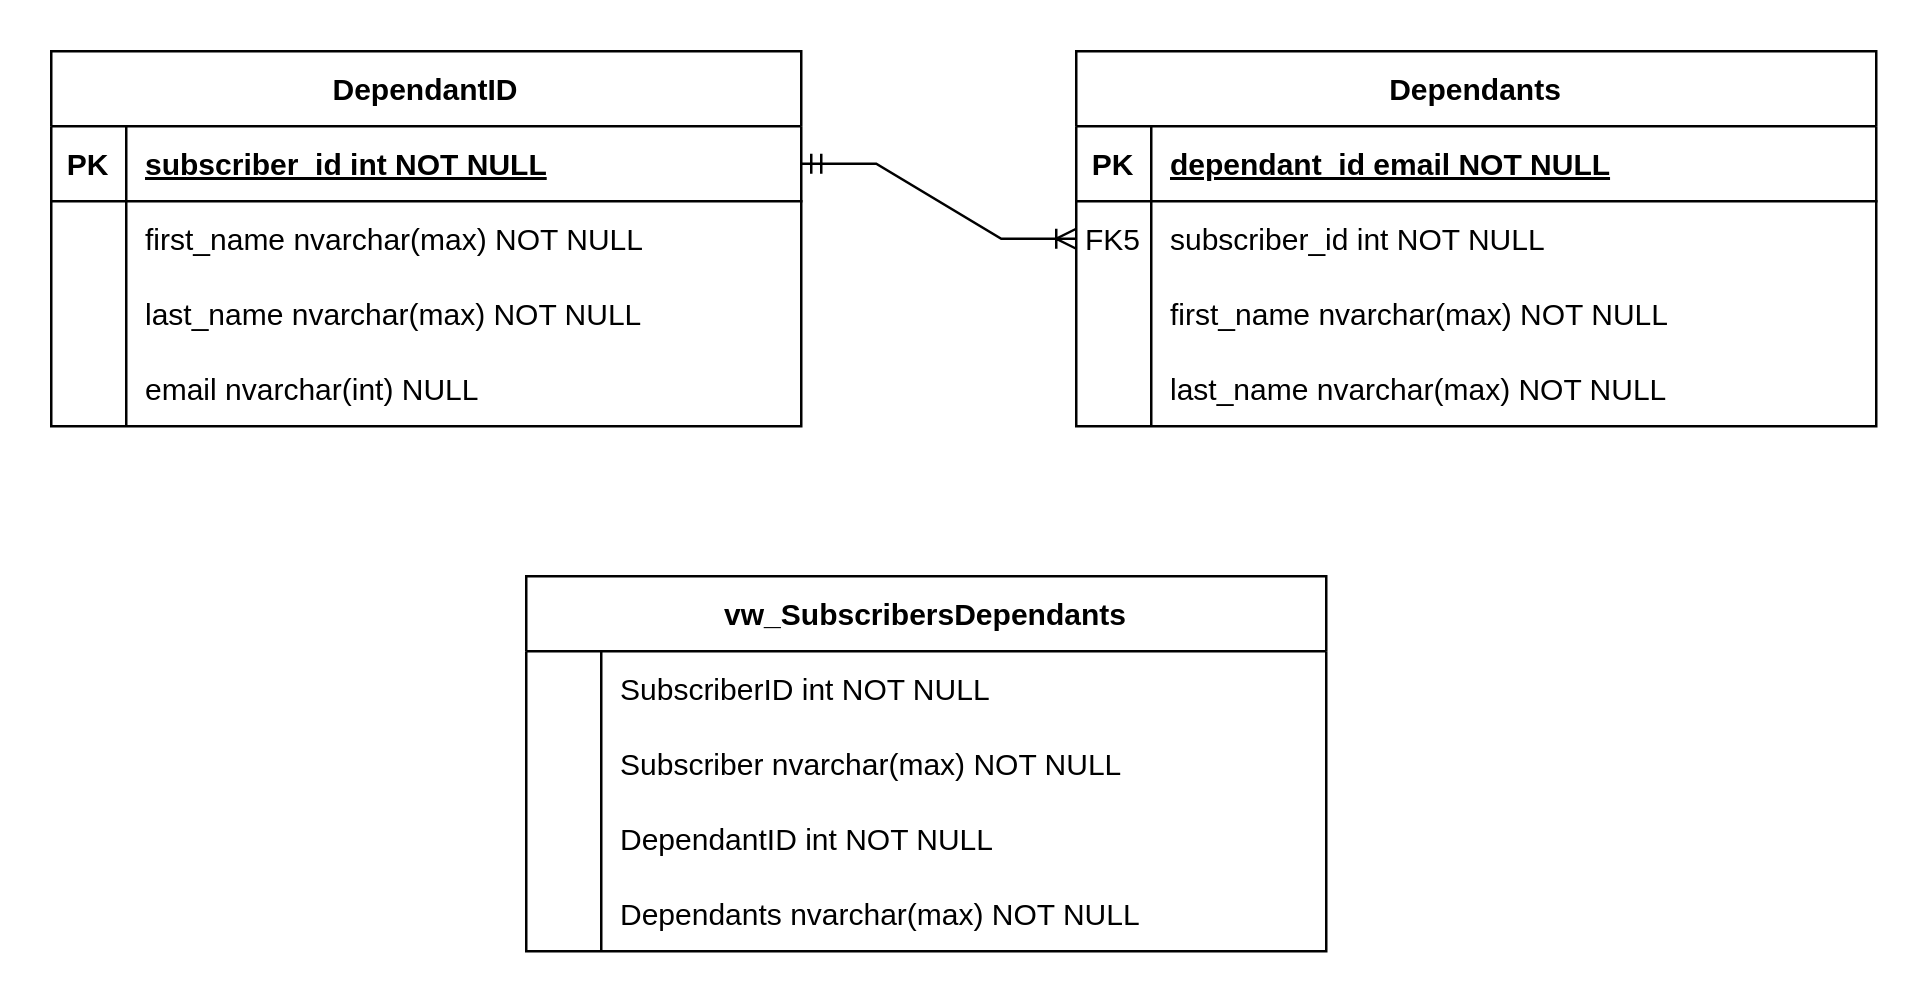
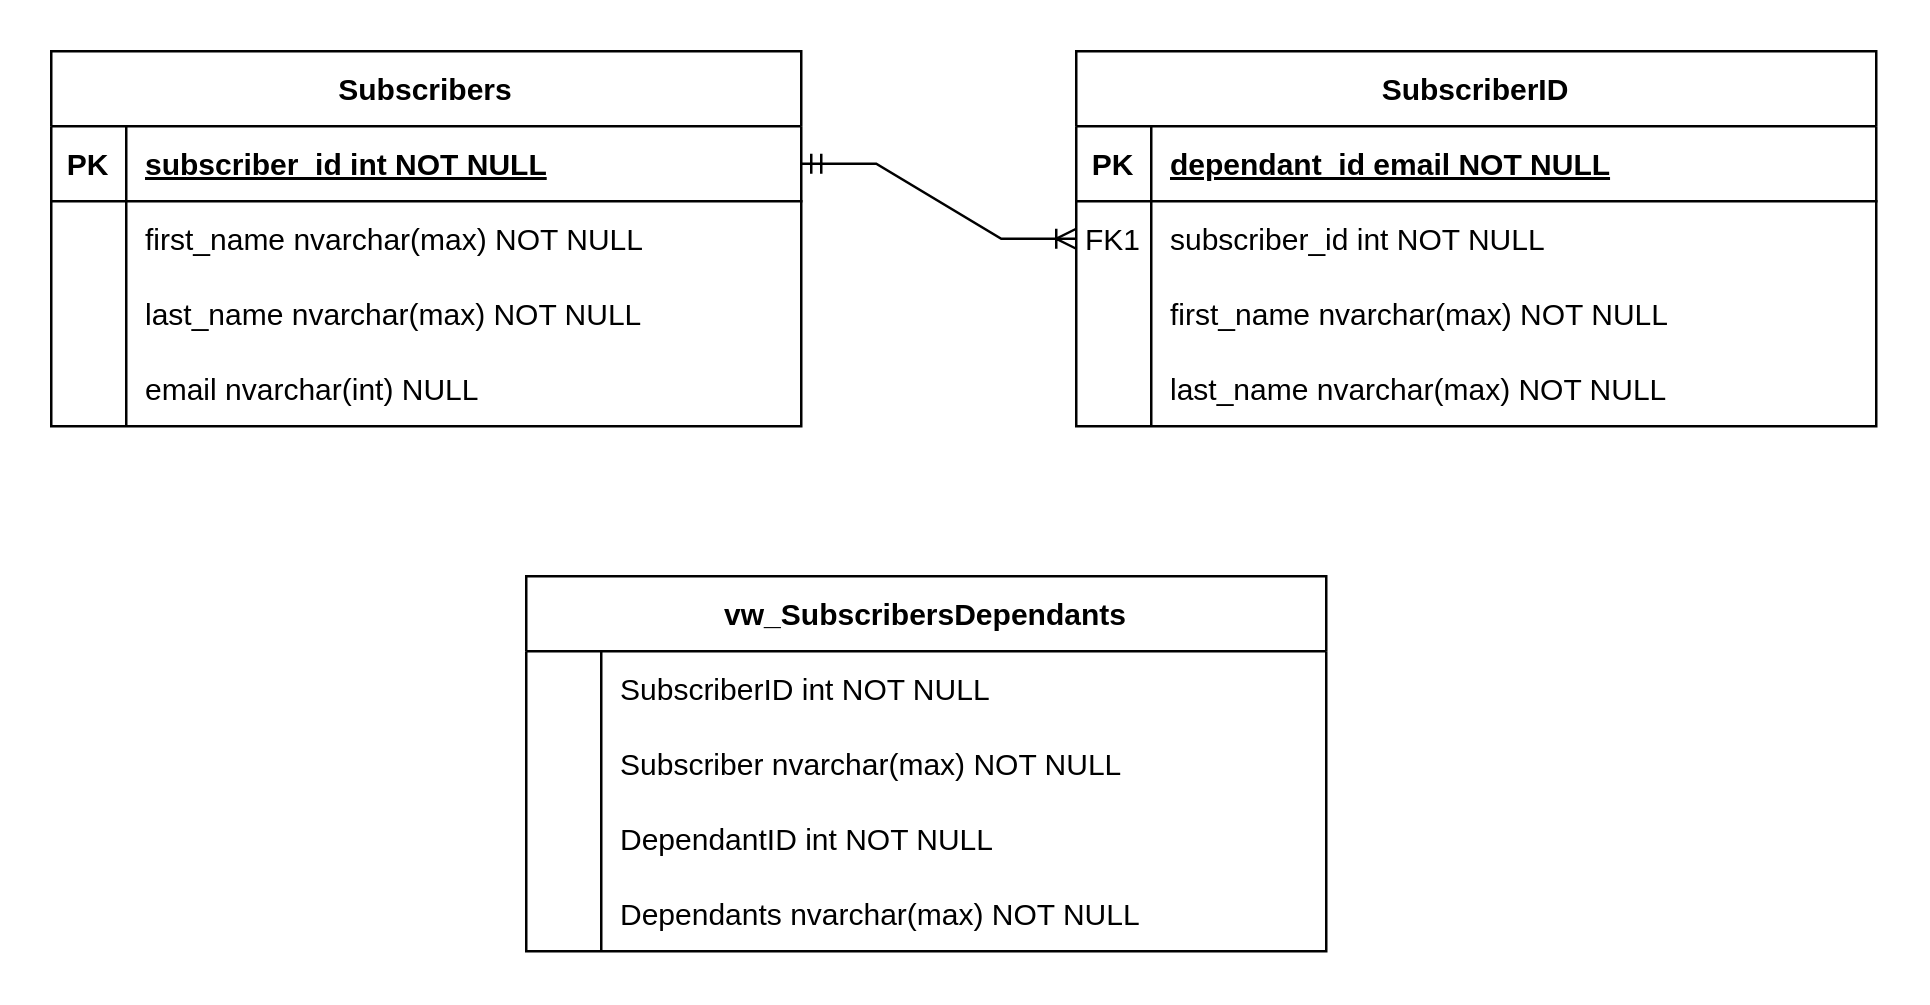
  <mxCell id="0" />
  <mxCell id="1" parent="0" />
- <mxCell id="2" value="DependantID" style="shape=table;startSize=30;container=1;collapsible=1;childLayout=tableLayout;fixedRows=1;rowLines=0;fontStyle=1;align=center;resizeLast=1;" vertex="1" parent="1"><mxGeometry x="20" y="20" width="300" height="150" as="geometry" /></mxCell>
+ <mxCell id="2" value="Subscribers" style="shape=table;startSize=30;container=1;collapsible=1;childLayout=tableLayout;fixedRows=1;rowLines=0;fontStyle=1;align=center;resizeLast=1;" vertex="1" parent="1"><mxGeometry x="20" y="20" width="300" height="150" as="geometry" /></mxCell>
  <mxCell id="3" value="" style="shape=tableRow;horizontal=0;startSize=0;swimlaneHead=0;swimlaneBody=0;fillColor=none;collapsible=0;dropTarget=0;points=[[0,0.5],[1,0.5]];portConstraint=eastwest;top=0;left=0;right=0;bottom=1;" vertex="1" parent="2"><mxGeometry y="30" width="300" height="30" as="geometry" /></mxCell>
  <mxCell id="4" value="PK" style="shape=partialRectangle;connectable=0;fillColor=none;top=0;left=0;bottom=0;right=0;fontStyle=1;overflow=hidden;" vertex="1" parent="3"><mxGeometry width="30" height="30" as="geometry"><mxRectangle width="30" height="30" as="alternateBounds" /></mxGeometry></mxCell>
  <mxCell id="5" value="subscriber_id int NOT NULL" style="shape=partialRectangle;connectable=0;fillColor=none;top=0;left=0;bottom=0;right=0;align=left;spacingLeft=6;fontStyle=5;overflow=hidden;" vertex="1" parent="3"><mxGeometry x="30" width="270" height="30" as="geometry"><mxRectangle width="270" height="30" as="alternateBounds" /></mxGeometry></mxCell>
  <mxCell id="6" value="" style="shape=tableRow;horizontal=0;startSize=0;swimlaneHead=0;swimlaneBody=0;fillColor=none;collapsible=0;dropTarget=0;points=[[0,0.5],[1,0.5]];portConstraint=eastwest;top=0;left=0;right=0;bottom=0;" vertex="1" parent="2"><mxGeometry y="60" width="300" height="30" as="geometry" /></mxCell>
  <mxCell id="7" value="" style="shape=partialRectangle;connectable=0;fillColor=none;top=0;left=0;bottom=0;right=0;editable=1;overflow=hidden;" vertex="1" parent="6"><mxGeometry width="30" height="30" as="geometry"><mxRectangle width="30" height="30" as="alternateBounds" /></mxGeometry></mxCell>
  <mxCell id="8" value="first_name nvarchar(max) NOT NULL" style="shape=partialRectangle;connectable=0;fillColor=none;top=0;left=0;bottom=0;right=0;align=left;spacingLeft=6;overflow=hidden;" vertex="1" parent="6"><mxGeometry x="30" width="270" height="30" as="geometry"><mxRectangle width="270" height="30" as="alternateBounds" /></mxGeometry></mxCell>
  <mxCell id="9" value="" style="shape=tableRow;horizontal=0;startSize=0;swimlaneHead=0;swimlaneBody=0;fillColor=none;collapsible=0;dropTarget=0;points=[[0,0.5],[1,0.5]];portConstraint=eastwest;top=0;left=0;right=0;bottom=0;" vertex="1" parent="2"><mxGeometry y="90" width="300" height="30" as="geometry" /></mxCell>
  <mxCell id="10" value="" style="shape=partialRectangle;connectable=0;fillColor=none;top=0;left=0;bottom=0;right=0;editable=1;overflow=hidden;" vertex="1" parent="9"><mxGeometry width="30" height="30" as="geometry"><mxRectangle width="30" height="30" as="alternateBounds" /></mxGeometry></mxCell>
  <mxCell id="11" value="last_name nvarchar(max) NOT NULL" style="shape=partialRectangle;connectable=0;fillColor=none;top=0;left=0;bottom=0;right=0;align=left;spacingLeft=6;overflow=hidden;" vertex="1" parent="9"><mxGeometry x="30" width="270" height="30" as="geometry"><mxRectangle width="270" height="30" as="alternateBounds" /></mxGeometry></mxCell>
  <mxCell id="12" value="" style="shape=tableRow;horizontal=0;startSize=0;swimlaneHead=0;swimlaneBody=0;fillColor=none;collapsible=0;dropTarget=0;points=[[0,0.5],[1,0.5]];portConstraint=eastwest;top=0;left=0;right=0;bottom=0;" vertex="1" parent="2"><mxGeometry y="120" width="300" height="30" as="geometry" /></mxCell>
  <mxCell id="13" value="" style="shape=partialRectangle;connectable=0;fillColor=none;top=0;left=0;bottom=0;right=0;editable=1;overflow=hidden;" vertex="1" parent="12"><mxGeometry width="30" height="30" as="geometry"><mxRectangle width="30" height="30" as="alternateBounds" /></mxGeometry></mxCell>
  <mxCell id="14" value="email nvarchar(int) NULL" style="shape=partialRectangle;connectable=0;fillColor=none;top=0;left=0;bottom=0;right=0;align=left;spacingLeft=6;overflow=hidden;" vertex="1" parent="12"><mxGeometry x="30" width="270" height="30" as="geometry"><mxRectangle width="270" height="30" as="alternateBounds" /></mxGeometry></mxCell>
- <mxCell id="15" value="Dependants" style="shape=table;startSize=30;container=1;collapsible=1;childLayout=tableLayout;fixedRows=1;rowLines=0;fontStyle=1;align=center;resizeLast=1;" vertex="1" parent="1"><mxGeometry x="430" y="20" width="320" height="150" as="geometry" /></mxCell>
+ <mxCell id="15" value="SubscriberID" style="shape=table;startSize=30;container=1;collapsible=1;childLayout=tableLayout;fixedRows=1;rowLines=0;fontStyle=1;align=center;resizeLast=1;" vertex="1" parent="1"><mxGeometry x="430" y="20" width="320" height="150" as="geometry" /></mxCell>
  <mxCell id="16" value="" style="shape=tableRow;horizontal=0;startSize=0;swimlaneHead=0;swimlaneBody=0;fillColor=none;collapsible=0;dropTarget=0;points=[[0,0.5],[1,0.5]];portConstraint=eastwest;top=0;left=0;right=0;bottom=1;" vertex="1" parent="15"><mxGeometry y="30" width="320" height="30" as="geometry" /></mxCell>
  <mxCell id="17" value="PK" style="shape=partialRectangle;connectable=0;fillColor=none;top=0;left=0;bottom=0;right=0;fontStyle=1;overflow=hidden;" vertex="1" parent="16"><mxGeometry width="30" height="30" as="geometry"><mxRectangle width="30" height="30" as="alternateBounds" /></mxGeometry></mxCell>
  <mxCell id="18" value="dependant_id email NOT NULL" style="shape=partialRectangle;connectable=0;fillColor=none;top=0;left=0;bottom=0;right=0;align=left;spacingLeft=6;fontStyle=5;overflow=hidden;" vertex="1" parent="16"><mxGeometry x="30" width="290" height="30" as="geometry"><mxRectangle width="290" height="30" as="alternateBounds" /></mxGeometry></mxCell>
  <mxCell id="19" value="" style="shape=tableRow;horizontal=0;startSize=0;swimlaneHead=0;swimlaneBody=0;fillColor=none;collapsible=0;dropTarget=0;points=[[0,0.5],[1,0.5]];portConstraint=eastwest;top=0;left=0;right=0;bottom=0;" vertex="1" parent="15"><mxGeometry y="60" width="320" height="30" as="geometry" /></mxCell>
- <mxCell id="20" value="FK5" style="shape=partialRectangle;connectable=0;fillColor=none;top=0;left=0;bottom=0;right=0;editable=1;overflow=hidden;" vertex="1" parent="19"><mxGeometry width="30" height="30" as="geometry"><mxRectangle width="30" height="30" as="alternateBounds" /></mxGeometry></mxCell>
+ <mxCell id="20" value="FK1" style="shape=partialRectangle;connectable=0;fillColor=none;top=0;left=0;bottom=0;right=0;editable=1;overflow=hidden;" vertex="1" parent="19"><mxGeometry width="30" height="30" as="geometry"><mxRectangle width="30" height="30" as="alternateBounds" /></mxGeometry></mxCell>
  <mxCell id="21" value="subscriber_id int NOT NULL" style="shape=partialRectangle;connectable=0;fillColor=none;top=0;left=0;bottom=0;right=0;align=left;spacingLeft=6;overflow=hidden;" vertex="1" parent="19"><mxGeometry x="30" width="290" height="30" as="geometry"><mxRectangle width="290" height="30" as="alternateBounds" /></mxGeometry></mxCell>
  <mxCell id="22" value="" style="shape=tableRow;horizontal=0;startSize=0;swimlaneHead=0;swimlaneBody=0;fillColor=none;collapsible=0;dropTarget=0;points=[[0,0.5],[1,0.5]];portConstraint=eastwest;top=0;left=0;right=0;bottom=0;" vertex="1" parent="15"><mxGeometry y="90" width="320" height="30" as="geometry" /></mxCell>
  <mxCell id="23" value="" style="shape=partialRectangle;connectable=0;fillColor=none;top=0;left=0;bottom=0;right=0;editable=1;overflow=hidden;" vertex="1" parent="22"><mxGeometry width="30" height="30" as="geometry"><mxRectangle width="30" height="30" as="alternateBounds" /></mxGeometry></mxCell>
  <mxCell id="24" value="first_name nvarchar(max) NOT NULL" style="shape=partialRectangle;connectable=0;fillColor=none;top=0;left=0;bottom=0;right=0;align=left;spacingLeft=6;overflow=hidden;" vertex="1" parent="22"><mxGeometry x="30" width="290" height="30" as="geometry"><mxRectangle width="290" height="30" as="alternateBounds" /></mxGeometry></mxCell>
  <mxCell id="25" value="" style="shape=tableRow;horizontal=0;startSize=0;swimlaneHead=0;swimlaneBody=0;fillColor=none;collapsible=0;dropTarget=0;points=[[0,0.5],[1,0.5]];portConstraint=eastwest;top=0;left=0;right=0;bottom=0;" vertex="1" parent="15"><mxGeometry y="120" width="320" height="30" as="geometry" /></mxCell>
  <mxCell id="26" value="" style="shape=partialRectangle;connectable=0;fillColor=none;top=0;left=0;bottom=0;right=0;editable=1;overflow=hidden;" vertex="1" parent="25"><mxGeometry width="30" height="30" as="geometry"><mxRectangle width="30" height="30" as="alternateBounds" /></mxGeometry></mxCell>
  <mxCell id="27" value="last_name nvarchar(max) NOT NULL" style="shape=partialRectangle;connectable=0;fillColor=none;top=0;left=0;bottom=0;right=0;align=left;spacingLeft=6;overflow=hidden;" vertex="1" parent="25"><mxGeometry x="30" width="290" height="30" as="geometry"><mxRectangle width="290" height="30" as="alternateBounds" /></mxGeometry></mxCell>
  <mxCell id="28" value="" style="edgeStyle=entityRelationEdgeStyle;fontSize=12;html=1;endArrow=ERoneToMany;startArrow=ERmandOne;rounded=0;exitX=1;exitY=0.5;exitDx=0;exitDy=0;entryX=0;entryY=0.5;entryDx=0;entryDy=0;" edge="1" parent="1" source="3" target="19"><mxGeometry width="100" height="100" relative="1" as="geometry"><mxPoint x="320" y="230" as="sourcePoint" /><mxPoint x="420" y="130" as="targetPoint" /></mxGeometry></mxCell>
  <mxCell id="29" value="vw_SubscribersDependants" style="shape=table;startSize=30;container=1;collapsible=1;childLayout=tableLayout;fixedRows=1;rowLines=0;fontStyle=1;align=center;resizeLast=1;" vertex="1" parent="1"><mxGeometry x="210" y="230" width="320" height="150" as="geometry" /></mxCell>
  <mxCell id="30" value="" style="shape=tableRow;horizontal=0;startSize=0;swimlaneHead=0;swimlaneBody=0;fillColor=none;collapsible=0;dropTarget=0;points=[[0,0.5],[1,0.5]];portConstraint=eastwest;top=0;left=0;right=0;bottom=0;" vertex="1" parent="29"><mxGeometry y="30" width="320" height="30" as="geometry" /></mxCell>
  <mxCell id="31" value="" style="shape=partialRectangle;connectable=0;fillColor=none;top=0;left=0;bottom=0;right=0;editable=1;overflow=hidden;" vertex="1" parent="30"><mxGeometry width="30" height="30" as="geometry"><mxRectangle width="30" height="30" as="alternateBounds" /></mxGeometry></mxCell>
  <mxCell id="32" value="SubscriberID int NOT NULL" style="shape=partialRectangle;connectable=0;fillColor=none;top=0;left=0;bottom=0;right=0;align=left;spacingLeft=6;overflow=hidden;" vertex="1" parent="30"><mxGeometry x="30" width="290" height="30" as="geometry"><mxRectangle width="290" height="30" as="alternateBounds" /></mxGeometry></mxCell>
  <mxCell id="33" value="" style="shape=tableRow;horizontal=0;startSize=0;swimlaneHead=0;swimlaneBody=0;fillColor=none;collapsible=0;dropTarget=0;points=[[0,0.5],[1,0.5]];portConstraint=eastwest;top=0;left=0;right=0;bottom=0;" vertex="1" parent="29"><mxGeometry y="60" width="320" height="30" as="geometry" /></mxCell>
  <mxCell id="34" value="" style="shape=partialRectangle;connectable=0;fillColor=none;top=0;left=0;bottom=0;right=0;editable=1;overflow=hidden;" vertex="1" parent="33"><mxGeometry width="30" height="30" as="geometry"><mxRectangle width="30" height="30" as="alternateBounds" /></mxGeometry></mxCell>
  <mxCell id="35" value="Subscriber nvarchar(max) NOT NULL" style="shape=partialRectangle;connectable=0;fillColor=none;top=0;left=0;bottom=0;right=0;align=left;spacingLeft=6;overflow=hidden;" vertex="1" parent="33"><mxGeometry x="30" width="290" height="30" as="geometry"><mxRectangle width="290" height="30" as="alternateBounds" /></mxGeometry></mxCell>
  <mxCell id="36" value="" style="shape=tableRow;horizontal=0;startSize=0;swimlaneHead=0;swimlaneBody=0;fillColor=none;collapsible=0;dropTarget=0;points=[[0,0.5],[1,0.5]];portConstraint=eastwest;top=0;left=0;right=0;bottom=0;" vertex="1" parent="29"><mxGeometry y="90" width="320" height="30" as="geometry" /></mxCell>
  <mxCell id="37" value="" style="shape=partialRectangle;connectable=0;fillColor=none;top=0;left=0;bottom=0;right=0;editable=1;overflow=hidden;" vertex="1" parent="36"><mxGeometry width="30" height="30" as="geometry"><mxRectangle width="30" height="30" as="alternateBounds" /></mxGeometry></mxCell>
  <mxCell id="38" value="DependantID int NOT NULL" style="shape=partialRectangle;connectable=0;fillColor=none;top=0;left=0;bottom=0;right=0;align=left;spacingLeft=6;overflow=hidden;" vertex="1" parent="36"><mxGeometry x="30" width="290" height="30" as="geometry"><mxRectangle width="290" height="30" as="alternateBounds" /></mxGeometry></mxCell>
  <mxCell id="39" value="" style="shape=tableRow;horizontal=0;startSize=0;swimlaneHead=0;swimlaneBody=0;fillColor=none;collapsible=0;dropTarget=0;points=[[0,0.5],[1,0.5]];portConstraint=eastwest;top=0;left=0;right=0;bottom=0;" vertex="1" parent="29"><mxGeometry y="120" width="320" height="30" as="geometry" /></mxCell>
  <mxCell id="40" value="" style="shape=partialRectangle;connectable=0;fillColor=none;top=0;left=0;bottom=0;right=0;editable=1;overflow=hidden;" vertex="1" parent="39"><mxGeometry width="30" height="30" as="geometry"><mxRectangle width="30" height="30" as="alternateBounds" /></mxGeometry></mxCell>
  <mxCell id="41" value="Dependants nvarchar(max) NOT NULL" style="shape=partialRectangle;connectable=0;fillColor=none;top=0;left=0;bottom=0;right=0;align=left;spacingLeft=6;overflow=hidden;" vertex="1" parent="39"><mxGeometry x="30" width="290" height="30" as="geometry"><mxRectangle width="290" height="30" as="alternateBounds" /></mxGeometry></mxCell>
